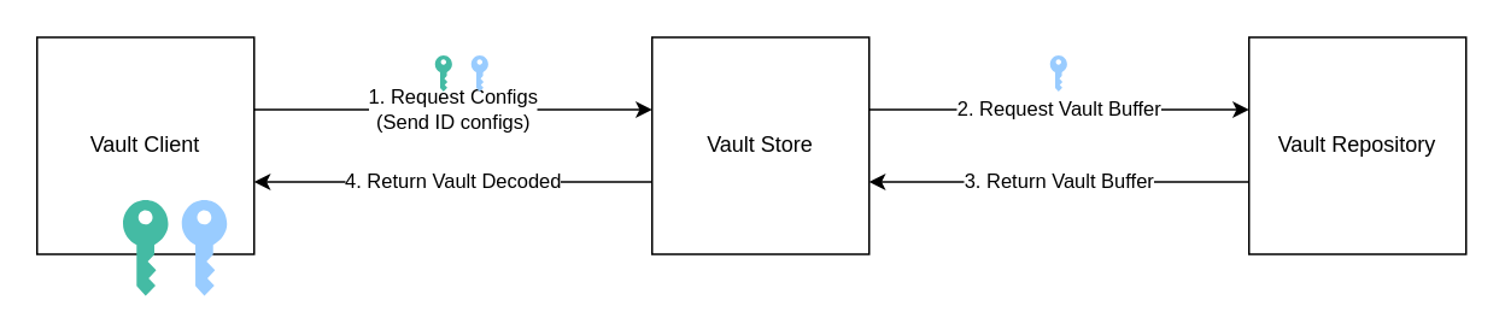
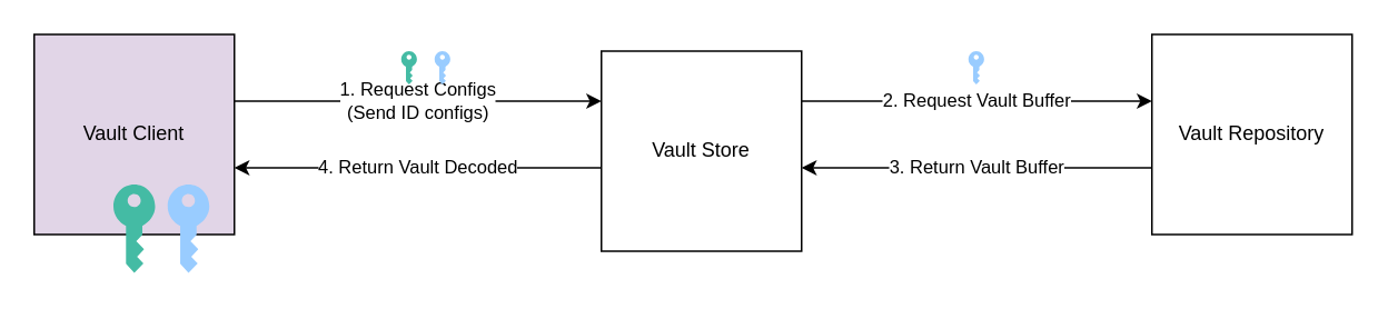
  <mxCell id="0" />
  <mxCell id="1" parent="0" />
  <mxCell id="2" value="1. Request Configs&lt;br&gt;(Send ID configs)" style="edgeStyle=orthogonalEdgeStyle;rounded=1;orthogonalLoop=1;jettySize=auto;html=1;" parent="1" source="3" target="6" edge="1"><mxGeometry relative="1" as="geometry"><Array as="points"><mxPoint x="260" y="60" /><mxPoint x="260" y="60" /></Array></mxGeometry></mxCell>
- <mxCell id="3" value="Vault Client" style="rounded=0;whiteSpace=wrap;html=1;" parent="1" vertex="1"><mxGeometry x="20" y="20" width="120" height="120" as="geometry" /></mxCell>
+ <mxCell id="3" value="Vault Client" style="rounded=0;whiteSpace=wrap;html=1;fillColor=#e1d5e7;" parent="1" vertex="1"><mxGeometry x="20" y="20" width="120" height="120" as="geometry" /></mxCell>
  <mxCell id="4" value="4. Return Vault Decoded" style="edgeStyle=orthogonalEdgeStyle;rounded=1;orthogonalLoop=1;jettySize=auto;html=1;" parent="1" source="6" target="3" edge="1"><mxGeometry relative="1" as="geometry"><Array as="points"><mxPoint x="270" y="100" /><mxPoint x="270" y="100" /></Array></mxGeometry></mxCell>
  <mxCell id="5" value="2. Request Vault Buffer" style="edgeStyle=orthogonalEdgeStyle;orthogonalLoop=1;jettySize=auto;html=1;" parent="1" source="6" target="8" edge="1"><mxGeometry relative="1" as="geometry"><Array as="points"><mxPoint x="540" y="60" /><mxPoint x="540" y="60" /></Array></mxGeometry></mxCell>
- <mxCell id="6" value="Vault Store" style="rounded=0;whiteSpace=wrap;html=1;" parent="1" vertex="1"><mxGeometry x="360" y="20" width="120" height="120" as="geometry" /></mxCell>
+ <mxCell id="6" value="Vault Store" style="rounded=0;whiteSpace=wrap;html=1;" parent="1" vertex="1"><mxGeometry x="360" y="30" width="120" height="120" as="geometry" /></mxCell>
  <mxCell id="7" value="3. Return Vault Buffer" style="edgeStyle=orthogonalEdgeStyle;orthogonalLoop=1;jettySize=auto;html=1;" parent="1" source="8" target="6" edge="1"><mxGeometry relative="1" as="geometry"><Array as="points"><mxPoint x="540" y="100" /><mxPoint x="540" y="100" /></Array></mxGeometry></mxCell>
  <mxCell id="8" value="Vault Repository" style="rounded=0;whiteSpace=wrap;html=1;" parent="1" vertex="1"><mxGeometry x="690" y="20" width="120" height="120" as="geometry" /></mxCell>
  <mxCell id="9" value="" style="pointerEvents=1;shadow=0;dashed=0;html=1;strokeColor=none;labelPosition=center;verticalLabelPosition=bottom;verticalAlign=top;outlineConnect=0;align=center;shape=mxgraph.office.security.key_permissions;fillColor=#44BBA4;dashPattern=1 1;" parent="1" vertex="1"><mxGeometry x="67.5" y="110" width="25" height="53" as="geometry" /></mxCell>
  <mxCell id="10" value="" style="pointerEvents=1;shadow=0;dashed=0;html=1;strokeColor=none;labelPosition=center;verticalLabelPosition=bottom;verticalAlign=top;outlineConnect=0;align=center;shape=mxgraph.office.security.key_permissions;fillColor=#99CCFF;dashPattern=1 1;" parent="1" vertex="1"><mxGeometry x="100" y="110" width="25" height="53" as="geometry" /></mxCell>
  <mxCell id="11" value="" style="pointerEvents=1;shadow=0;dashed=0;html=1;strokeColor=none;labelPosition=center;verticalLabelPosition=bottom;verticalAlign=top;outlineConnect=0;align=center;shape=mxgraph.office.security.key_permissions;fillColor=#99CCFF;dashPattern=1 1;aspect=fixed;" parent="1" vertex="1"><mxGeometry x="580" y="30" width="9.43" height="20" as="geometry" /></mxCell>
  <mxCell id="12" value="" style="pointerEvents=1;shadow=0;dashed=0;html=1;strokeColor=none;labelPosition=center;verticalLabelPosition=bottom;verticalAlign=top;outlineConnect=0;align=center;shape=mxgraph.office.security.key_permissions;fillColor=#99CCFF;dashPattern=1 1;aspect=fixed;" parent="1" vertex="1"><mxGeometry x="260" y="30" width="9.43" height="20" as="geometry" /></mxCell>
  <mxCell id="13" value="" style="pointerEvents=1;shadow=0;dashed=0;html=1;strokeColor=none;labelPosition=center;verticalLabelPosition=bottom;verticalAlign=top;outlineConnect=0;align=center;shape=mxgraph.office.security.key_permissions;fillColor=#44BBA4;dashPattern=1 1;aspect=fixed;" parent="1" vertex="1"><mxGeometry x="240" y="30" width="9.43" height="20" as="geometry" /></mxCell>
